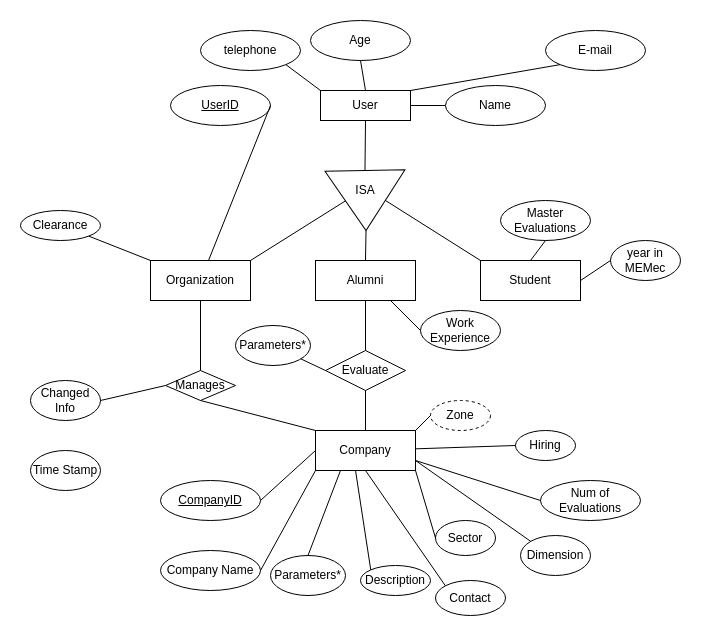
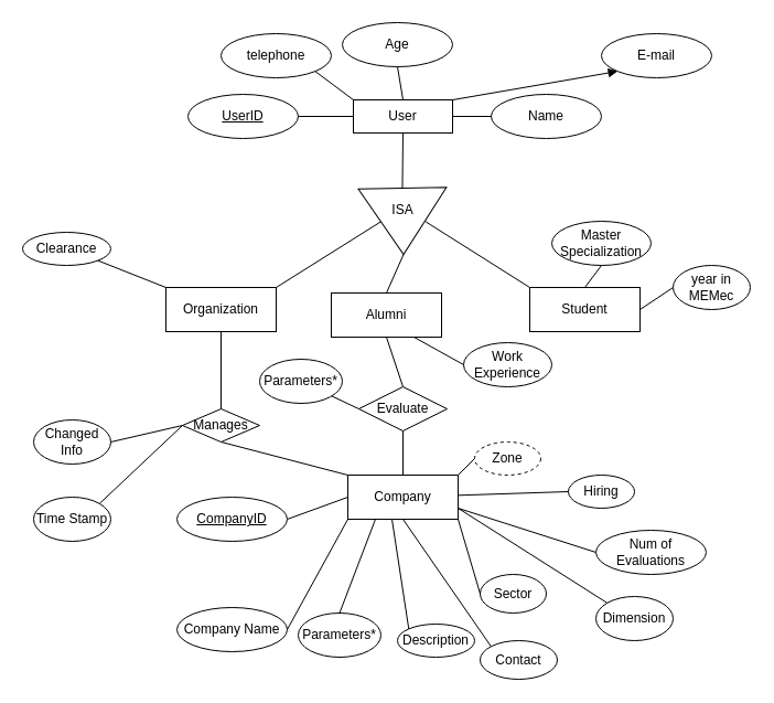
  <mxCell id="0" />
  <mxCell id="1" parent="0" />
  <mxCell id="2" value="User" style="whiteSpace=wrap;html=1;align=center;" parent="1" vertex="1"><mxGeometry x="320" y="90" width="90" height="30" as="geometry" /></mxCell>
  <mxCell id="3" value="telephone" style="ellipse;whiteSpace=wrap;html=1;align=center;" parent="1" vertex="1"><mxGeometry x="200" y="30" width="100" height="40" as="geometry" /></mxCell>
  <mxCell id="4" value="E-mail" style="ellipse;whiteSpace=wrap;html=1;align=center;" parent="1" vertex="1"><mxGeometry x="545" y="30" width="100" height="40" as="geometry" /></mxCell>
  <mxCell id="5" value="Age" style="ellipse;whiteSpace=wrap;html=1;align=center;" parent="1" vertex="1"><mxGeometry x="310" y="20" width="100" height="40" as="geometry" /></mxCell>
  <mxCell id="6" value="Name" style="ellipse;whiteSpace=wrap;html=1;align=center;" parent="1" vertex="1"><mxGeometry x="445" y="85" width="100" height="40" as="geometry" /></mxCell>
  <mxCell id="7" value="UserID" style="ellipse;whiteSpace=wrap;html=1;align=center;fontStyle=4;" parent="1" vertex="1"><mxGeometry x="170" y="85" width="100" height="40" as="geometry" /></mxCell>
- <mxCell id="8" value="" style="endArrow=none;html=1;rounded=0;exitX=1;exitY=0.5;exitDx=0;exitDy=0;" parent="1" source="7" target="19" edge="1"><mxGeometry relative="1" as="geometry"><mxPoint x="170" y="150" as="sourcePoint" /><mxPoint x="330" y="150" as="targetPoint" /></mxGeometry></mxCell>
+ <mxCell id="8" value="" style="endArrow=none;html=1;rounded=0;entryX=0;entryY=0.5;entryDx=0;entryDy=0;exitX=1;exitY=0.5;exitDx=0;exitDy=0;" parent="1" source="7" target="2" edge="1"><mxGeometry relative="1" as="geometry"><mxPoint x="170" y="150" as="sourcePoint" /><mxPoint x="330" y="150" as="targetPoint" /></mxGeometry></mxCell>
  <mxCell id="9" value="" style="endArrow=none;html=1;rounded=0;entryX=0;entryY=0;entryDx=0;entryDy=0;exitX=1;exitY=1;exitDx=0;exitDy=0;" parent="1" source="3" target="2" edge="1"><mxGeometry relative="1" as="geometry"><mxPoint x="170" y="150" as="sourcePoint" /><mxPoint x="330" y="150" as="targetPoint" /></mxGeometry></mxCell>
  <mxCell id="10" value="" style="endArrow=none;html=1;rounded=0;exitX=0.5;exitY=1;exitDx=0;exitDy=0;entryX=0.5;entryY=0;entryDx=0;entryDy=0;" parent="1" source="5" target="2" edge="1"><mxGeometry relative="1" as="geometry"><mxPoint x="310" y="160" as="sourcePoint" /><mxPoint x="470" y="160" as="targetPoint" /></mxGeometry></mxCell>
- <mxCell id="11" value="" style="endArrow=none;html=1;rounded=0;entryX=0;entryY=1;entryDx=0;entryDy=0;exitX=1;exitY=0;exitDx=0;exitDy=0;" parent="1" source="2" target="4" edge="1"><mxGeometry relative="1" as="geometry"><mxPoint x="170" y="150" as="sourcePoint" /><mxPoint x="330" y="150" as="targetPoint" /></mxGeometry></mxCell>
+ <mxCell id="11" value="" style="endArrow=block;html=1;rounded=0;entryX=0;entryY=1;entryDx=0;entryDy=0;exitX=1;exitY=0;exitDx=0;exitDy=0;" parent="1" source="2" target="4" edge="1"><mxGeometry relative="1" as="geometry"><mxPoint x="170" y="150" as="sourcePoint" /><mxPoint x="330" y="150" as="targetPoint" /></mxGeometry></mxCell>
  <mxCell id="12" value="" style="endArrow=none;html=1;rounded=0;entryX=0;entryY=0.5;entryDx=0;entryDy=0;exitX=1;exitY=0.5;exitDx=0;exitDy=0;" parent="1" source="2" target="6" edge="1"><mxGeometry relative="1" as="geometry"><mxPoint x="170" y="150" as="sourcePoint" /><mxPoint x="330" y="150" as="targetPoint" /></mxGeometry></mxCell>
  <mxCell id="13" value="" style="triangle;whiteSpace=wrap;html=1;rotation=89;" parent="1" vertex="1"><mxGeometry x="335" y="160" width="60" height="80" as="geometry" /></mxCell>
  <mxCell id="14" value="ISA" style="text;html=1;strokeColor=none;fillColor=none;align=center;verticalAlign=middle;whiteSpace=wrap;rounded=0;" parent="1" vertex="1"><mxGeometry x="345" y="180" width="40" height="20" as="geometry" /></mxCell>
- <mxCell id="15" value="Alumni" style="whiteSpace=wrap;html=1;align=center;" parent="1" vertex="1"><mxGeometry x="315" y="260" width="100" height="40" as="geometry" /></mxCell>
+ <mxCell id="15" value="Alumni" style="whiteSpace=wrap;html=1;align=center;" parent="1" vertex="1"><mxGeometry x="300" y="265" width="100" height="40" as="geometry" /></mxCell>
  <mxCell id="16" value="" style="endArrow=none;html=1;rounded=0;entryX=1;entryY=0.5;entryDx=0;entryDy=0;exitX=0.5;exitY=0;exitDx=0;exitDy=0;" parent="1" source="15" target="13" edge="1"><mxGeometry relative="1" as="geometry"><mxPoint x="170" y="320" as="sourcePoint" /><mxPoint x="330" y="320" as="targetPoint" /></mxGeometry></mxCell>
  <mxCell id="17" value="" style="endArrow=none;html=1;rounded=0;entryX=0.5;entryY=1;entryDx=0;entryDy=0;exitX=0;exitY=0.5;exitDx=0;exitDy=0;" parent="1" source="13" target="2" edge="1"><mxGeometry relative="1" as="geometry"><mxPoint x="364.476" y="140.005" as="sourcePoint" /><mxPoint x="330" y="290" as="targetPoint" /></mxGeometry></mxCell>
  <mxCell id="18" value="Student" style="whiteSpace=wrap;html=1;align=center;" parent="1" vertex="1"><mxGeometry x="480" y="260" width="100" height="40" as="geometry" /></mxCell>
  <mxCell id="19" value="Organization" style="whiteSpace=wrap;html=1;align=center;" parent="1" vertex="1"><mxGeometry x="150" y="260" width="100" height="40" as="geometry" /></mxCell>
  <mxCell id="20" value="Manages" style="shape=rhombus;perimeter=rhombusPerimeter;whiteSpace=wrap;html=1;align=center;" parent="1" vertex="1"><mxGeometry x="165" y="370" width="70" height="30" as="geometry" /></mxCell>
  <mxCell id="21" value="" style="endArrow=none;html=1;rounded=0;entryX=0;entryY=0;entryDx=0;entryDy=0;exitX=0.5;exitY=1;exitDx=0;exitDy=0;" parent="1" source="20" target="25" edge="1"><mxGeometry relative="1" as="geometry"><mxPoint x="125" y="490" as="sourcePoint" /><mxPoint x="175" y="430" as="targetPoint" /></mxGeometry></mxCell>
  <mxCell id="22" value="" style="endArrow=none;html=1;rounded=0;entryX=0.5;entryY=1;entryDx=0;entryDy=0;exitX=0.5;exitY=0;exitDx=0;exitDy=0;" parent="1" source="20" target="19" edge="1"><mxGeometry relative="1" as="geometry"><mxPoint x="125" y="490" as="sourcePoint" /><mxPoint x="320.003" y="370.349" as="targetPoint" /></mxGeometry></mxCell>
  <mxCell id="23" value="Description" style="ellipse;whiteSpace=wrap;html=1;align=center;" parent="1" vertex="1"><mxGeometry x="360" y="565" width="70" height="30" as="geometry" /></mxCell>
  <mxCell id="24" value="Evaluate" style="shape=rhombus;perimeter=rhombusPerimeter;whiteSpace=wrap;html=1;align=center;" parent="1" vertex="1"><mxGeometry x="325" y="350" width="80" height="40" as="geometry" /></mxCell>
  <mxCell id="25" value="Company" style="whiteSpace=wrap;html=1;align=center;" parent="1" vertex="1"><mxGeometry x="315" y="430" width="100" height="40" as="geometry" /></mxCell>
  <mxCell id="26" value="year in MEMec" style="ellipse;whiteSpace=wrap;html=1;align=center;" parent="1" vertex="1"><mxGeometry x="610" y="240" width="70" height="40" as="geometry" /></mxCell>
- <mxCell id="27" value="Master Evaluations" style="ellipse;whiteSpace=wrap;html=1;align=center;" parent="1" vertex="1"><mxGeometry x="500" y="200" width="90" height="40" as="geometry" /></mxCell>
+ <mxCell id="27" value="Master Specialization" style="ellipse;whiteSpace=wrap;html=1;align=center;" parent="1" vertex="1"><mxGeometry x="500" y="200" width="90" height="40" as="geometry" /></mxCell>
  <mxCell id="28" value="" style="endArrow=none;html=1;rounded=0;exitX=0.5;exitY=0;exitDx=0;exitDy=0;entryX=0.5;entryY=1;entryDx=0;entryDy=0;" parent="1" source="18" target="27" edge="1"><mxGeometry relative="1" as="geometry"><mxPoint x="550" y="330" as="sourcePoint" /><mxPoint x="710" y="330" as="targetPoint" /></mxGeometry></mxCell>
  <mxCell id="29" value="" style="endArrow=none;html=1;rounded=0;entryX=0;entryY=0.5;entryDx=0;entryDy=0;exitX=1;exitY=0.5;exitDx=0;exitDy=0;" parent="1" source="18" target="26" edge="1"><mxGeometry relative="1" as="geometry"><mxPoint x="470" y="350" as="sourcePoint" /><mxPoint x="630" y="350" as="targetPoint" /></mxGeometry></mxCell>
  <mxCell id="30" value="" style="endArrow=none;html=1;rounded=0;exitX=0.5;exitY=1;exitDx=0;exitDy=0;entryX=0.5;entryY=0;entryDx=0;entryDy=0;" parent="1" source="15" target="24" edge="1"><mxGeometry relative="1" as="geometry"><mxPoint x="450" y="380" as="sourcePoint" /><mxPoint x="610" y="380" as="targetPoint" /></mxGeometry></mxCell>
  <mxCell id="31" value="" style="endArrow=none;html=1;rounded=0;exitX=0.5;exitY=1;exitDx=0;exitDy=0;" parent="1" source="24" target="25" edge="1"><mxGeometry relative="1" as="geometry"><mxPoint x="450" y="370" as="sourcePoint" /><mxPoint x="610" y="370" as="targetPoint" /></mxGeometry></mxCell>
  <mxCell id="32" value="Work Experience" style="ellipse;whiteSpace=wrap;html=1;align=center;" parent="1" vertex="1"><mxGeometry x="420" y="310" width="80" height="40" as="geometry" /></mxCell>
  <mxCell id="33" value="" style="endArrow=none;html=1;rounded=0;exitX=0.75;exitY=1;exitDx=0;exitDy=0;entryX=0;entryY=0.5;entryDx=0;entryDy=0;" parent="1" source="15" target="32" edge="1"><mxGeometry relative="1" as="geometry"><mxPoint x="420" y="330" as="sourcePoint" /><mxPoint x="580" y="330" as="targetPoint" /></mxGeometry></mxCell>
  <mxCell id="34" value="" style="endArrow=none;html=1;rounded=0;exitX=1;exitY=1;exitDx=0;exitDy=0;entryX=0;entryY=0;entryDx=0;entryDy=0;" parent="1" source="14" target="18" edge="1"><mxGeometry relative="1" as="geometry"><mxPoint x="420" y="140" as="sourcePoint" /><mxPoint x="580" y="140" as="targetPoint" /></mxGeometry></mxCell>
  <mxCell id="35" value="" style="endArrow=none;html=1;rounded=0;entryX=0.5;entryY=1;entryDx=0;entryDy=0;exitX=1;exitY=0;exitDx=0;exitDy=0;" parent="1" source="19" target="13" edge="1"><mxGeometry relative="1" as="geometry"><mxPoint x="180" y="200" as="sourcePoint" /><mxPoint x="230" y="250" as="targetPoint" /></mxGeometry></mxCell>
  <mxCell id="36" value="Contact" style="ellipse;whiteSpace=wrap;html=1;align=center;" parent="1" vertex="1"><mxGeometry x="435" y="580" width="70" height="35" as="geometry" /></mxCell>
  <mxCell id="37" value="Parameters*" style="ellipse;whiteSpace=wrap;html=1;align=center;" parent="1" vertex="1"><mxGeometry x="270" y="555" width="75" height="40" as="geometry" /></mxCell>
  <mxCell id="38" value="" style="endArrow=none;html=1;rounded=0;entryX=0;entryY=0.5;entryDx=0;entryDy=0;exitX=1;exitY=0.5;exitDx=0;exitDy=0;" parent="1" source="58" target="25" edge="1"><mxGeometry relative="1" as="geometry"><mxPoint x="258.284" y="455.858" as="sourcePoint" /><mxPoint x="310" y="560" as="targetPoint" /></mxGeometry></mxCell>
  <mxCell id="39" value="" style="endArrow=none;html=1;rounded=0;entryX=0.25;entryY=1;entryDx=0;entryDy=0;exitX=0.5;exitY=0;exitDx=0;exitDy=0;" parent="1" source="37" target="25" edge="1"><mxGeometry relative="1" as="geometry"><mxPoint x="220" y="550" as="sourcePoint" /><mxPoint x="380" y="550" as="targetPoint" /></mxGeometry></mxCell>
  <mxCell id="40" value="" style="endArrow=none;html=1;rounded=0;exitX=0.401;exitY=1.013;exitDx=0;exitDy=0;entryX=0;entryY=0;entryDx=0;entryDy=0;exitPerimeter=0;" parent="1" source="25" target="23" edge="1"><mxGeometry relative="1" as="geometry"><mxPoint x="480" y="400" as="sourcePoint" /><mxPoint x="640" y="400" as="targetPoint" /></mxGeometry></mxCell>
  <mxCell id="41" value="" style="endArrow=none;html=1;rounded=0;exitX=0.5;exitY=1;exitDx=0;exitDy=0;entryX=0;entryY=0;entryDx=0;entryDy=0;" parent="1" source="25" target="36" edge="1"><mxGeometry relative="1" as="geometry"><mxPoint x="470" y="410" as="sourcePoint" /><mxPoint x="630" y="410" as="targetPoint" /></mxGeometry></mxCell>
  <mxCell id="42" value="Parameters*" style="ellipse;whiteSpace=wrap;html=1;align=center;" parent="1" vertex="1"><mxGeometry x="235" y="325" width="75" height="40" as="geometry" /></mxCell>
  <mxCell id="43" value="" style="endArrow=none;html=1;rounded=0;exitX=0;exitY=0.5;exitDx=0;exitDy=0;" parent="1" source="24" target="42" edge="1"><mxGeometry relative="1" as="geometry"><mxPoint x="440" y="400" as="sourcePoint" /><mxPoint x="600" y="400" as="targetPoint" /></mxGeometry></mxCell>
  <mxCell id="44" value="Clearance" style="ellipse;whiteSpace=wrap;html=1;align=center;" parent="1" vertex="1"><mxGeometry x="20" y="210" width="80" height="30" as="geometry" /></mxCell>
  <mxCell id="45" value="" style="endArrow=none;html=1;rounded=0;exitX=1;exitY=1;exitDx=0;exitDy=0;" parent="1" source="44" edge="1"><mxGeometry relative="1" as="geometry"><mxPoint x="40" y="270" as="sourcePoint" /><mxPoint x="150" y="260" as="targetPoint" /></mxGeometry></mxCell>
  <mxCell id="46" value="Changed Info" style="ellipse;whiteSpace=wrap;html=1;align=center;" parent="1" vertex="1"><mxGeometry x="30" y="380" width="70" height="40" as="geometry" /></mxCell>
  <mxCell id="47" value="" style="endArrow=none;html=1;rounded=0;exitX=1;exitY=0.5;exitDx=0;exitDy=0;entryX=0;entryY=0.5;entryDx=0;entryDy=0;" parent="1" source="46" target="20" edge="1"><mxGeometry relative="1" as="geometry"><mxPoint x="90" y="450" as="sourcePoint" /><mxPoint x="250" y="450" as="targetPoint" /></mxGeometry></mxCell>
  <mxCell id="48" value="Zone" style="ellipse;whiteSpace=wrap;html=1;align=center;dashed=1;" parent="1" vertex="1"><mxGeometry x="430" y="400" width="60" height="30" as="geometry" /></mxCell>
- <mxCell id="49" value="Dimension" style="ellipse;whiteSpace=wrap;html=1;align=center;" parent="1" vertex="1"><mxGeometry x="520" y="535" width="70" height="40" as="geometry" /></mxCell>
+ <mxCell id="49" value="Dimension" style="ellipse;whiteSpace=wrap;html=1;align=center;" parent="1" vertex="1"><mxGeometry x="540" y="540" width="70" height="40" as="geometry" /></mxCell>
  <mxCell id="50" value="Hiring" style="ellipse;whiteSpace=wrap;html=1;align=center;" parent="1" vertex="1"><mxGeometry x="515" y="430" width="60" height="30" as="geometry" /></mxCell>
  <mxCell id="51" value="Sector" style="ellipse;whiteSpace=wrap;html=1;align=center;" parent="1" vertex="1"><mxGeometry x="435" y="520" width="60" height="35" as="geometry" /></mxCell>
  <mxCell id="52" value="" style="endArrow=none;html=1;rounded=0;exitX=1;exitY=1;exitDx=0;exitDy=0;entryX=0;entryY=0.5;entryDx=0;entryDy=0;" parent="1" source="25" target="51" edge="1"><mxGeometry relative="1" as="geometry"><mxPoint x="620" y="400" as="sourcePoint" /><mxPoint x="780" y="400" as="targetPoint" /></mxGeometry></mxCell>
  <mxCell id="53" value="" style="endArrow=none;html=1;rounded=0;exitX=1;exitY=0.75;exitDx=0;exitDy=0;entryX=0;entryY=0;entryDx=0;entryDy=0;" parent="1" source="25" target="49" edge="1"><mxGeometry relative="1" as="geometry"><mxPoint x="680" y="430" as="sourcePoint" /><mxPoint x="840" y="430" as="targetPoint" /></mxGeometry></mxCell>
  <mxCell id="54" value="" style="endArrow=none;html=1;rounded=0;entryX=0;entryY=0.5;entryDx=0;entryDy=0;" parent="1" source="25" target="50" edge="1"><mxGeometry relative="1" as="geometry"><mxPoint x="680" y="400" as="sourcePoint" /><mxPoint x="840" y="400" as="targetPoint" /></mxGeometry></mxCell>
  <mxCell id="55" value="" style="endArrow=none;html=1;rounded=0;exitX=1;exitY=0;exitDx=0;exitDy=0;entryX=0;entryY=0.5;entryDx=0;entryDy=0;" parent="1" source="25" target="48" edge="1"><mxGeometry relative="1" as="geometry"><mxPoint x="620" y="390" as="sourcePoint" /><mxPoint x="780" y="390" as="targetPoint" /></mxGeometry></mxCell>
  <mxCell id="56" value="Time Stamp" style="ellipse;whiteSpace=wrap;html=1;align=center;" parent="1" vertex="1"><mxGeometry x="30" y="450" width="70" height="40" as="geometry" /></mxCell>
- <mxCell id="58" value="CompanyID" style="ellipse;whiteSpace=wrap;html=1;align=center;fontStyle=4;" parent="1" vertex="1"><mxGeometry x="160" y="480" width="100" height="40" as="geometry" /></mxCell>
+ <mxCell id="57" value="" style="endArrow=none;html=1;rounded=0;exitX=1;exitY=0;exitDx=0;exitDy=0;entryX=0;entryY=0.5;entryDx=0;entryDy=0;" parent="1" source="56" target="20" edge="1"><mxGeometry relative="1" as="geometry"><mxPoint x="80" y="520" as="sourcePoint" /><mxPoint x="240" y="520" as="targetPoint" /></mxGeometry></mxCell>
+ <mxCell id="58" value="CompanyID" style="ellipse;whiteSpace=wrap;html=1;align=center;fontStyle=4;" parent="1" vertex="1"><mxGeometry x="160" y="450" width="100" height="40" as="geometry" /></mxCell>
  <mxCell id="59" value="Company Name" style="ellipse;whiteSpace=wrap;html=1;align=center;" parent="1" vertex="1"><mxGeometry x="160" y="550" width="100" height="40" as="geometry" /></mxCell>
  <mxCell id="60" value="" style="endArrow=none;html=1;rounded=0;entryX=0;entryY=1;entryDx=0;entryDy=0;exitX=1;exitY=0.5;exitDx=0;exitDy=0;" parent="1" source="59" target="25" edge="1"><mxGeometry relative="1" as="geometry"><mxPoint x="20" y="620" as="sourcePoint" /><mxPoint x="180" y="620" as="targetPoint" /></mxGeometry></mxCell>
  <mxCell id="61" value="Num of Evaluations" style="ellipse;whiteSpace=wrap;html=1;align=center;" vertex="1" parent="1"><mxGeometry x="540" y="480" width="100" height="40" as="geometry" /></mxCell>
  <mxCell id="62" value="" style="endArrow=none;html=1;rounded=0;exitX=1;exitY=0.75;exitDx=0;exitDy=0;entryX=0;entryY=0.5;entryDx=0;entryDy=0;" edge="1" parent="1" source="25" target="61"><mxGeometry relative="1" as="geometry"><mxPoint x="630" y="430" as="sourcePoint" /><mxPoint x="790" y="430" as="targetPoint" /></mxGeometry></mxCell>
